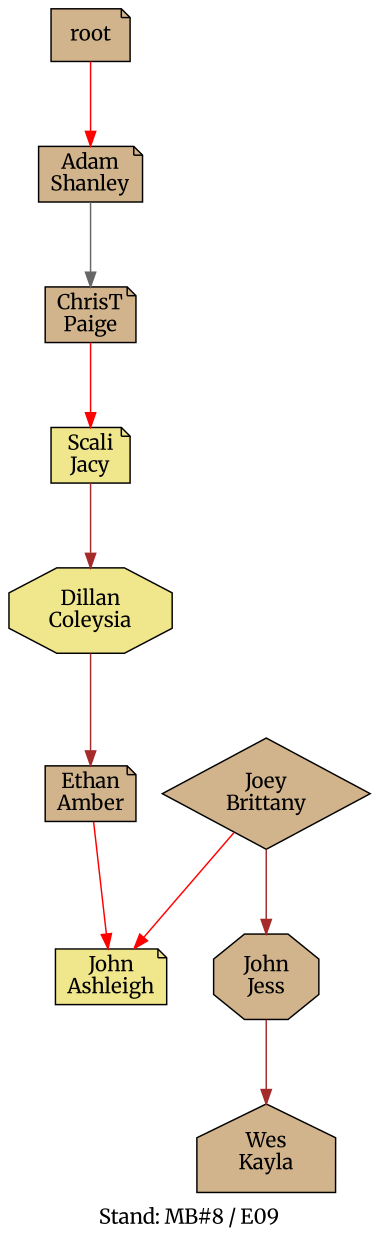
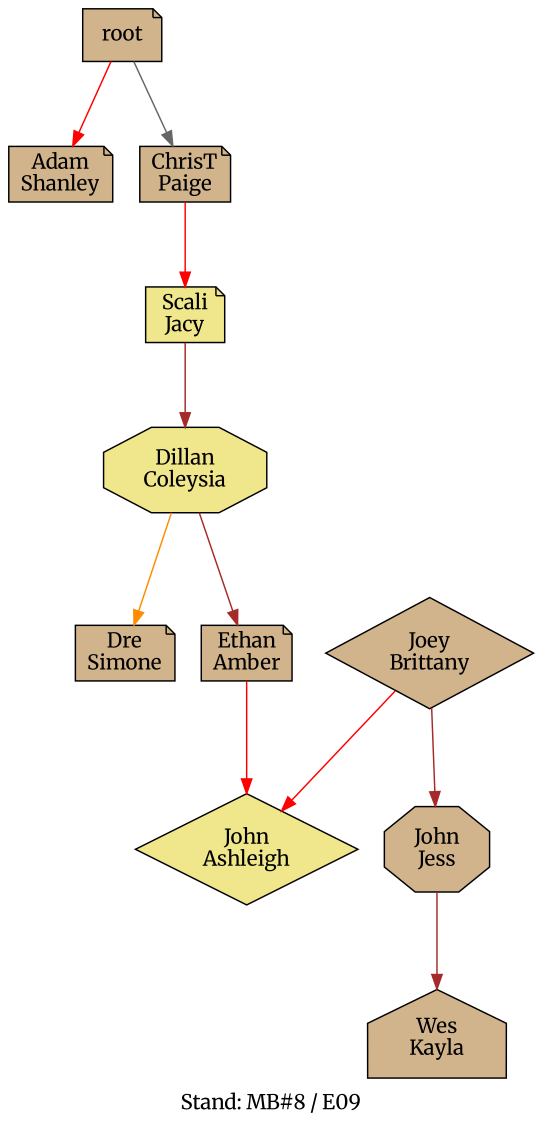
  digraph {
    fontname=Merriweather
    label="Stand: MB#8 / E09"
    labelloc=b
    ranksep=0.8
    node [fillcolor=tan fontname=Merriweather shape=note style=filled]
    edge [color=red fontname=Merriweather]
    n1 [label="Adam\nShanley"]
    n2 [label="ChrisT\nPaige"]
    n3 [fillcolor=khaki label="Scali\nJacy"]
    root
    n5 [fillcolor=khaki label="Dillan\nColeysia" shape=octagon]
+   n6 [label="Dre\nSimone"]
    n7 [label="Ethan\nAmber"]
-   n8 [fillcolor=khaki label="John\nAshleigh"]
+   n8 [fillcolor=khaki label="John\nAshleigh" shape=diamond]
    n9 [label="Joey\nBrittany" shape=diamond]
    n10 [label="John\nJess" shape=octagon]
    n11 [label="Wes\nKayla" shape=house]
-   n1 -> n2 [color=gray40]
+   root -> n2 [color=gray40]
    n2 -> n3
    n3 -> n5 [color=brown]
    root -> n1
+   n5 -> n6 [color=darkorange]
    n5 -> n7 [color=brown]
    n7 -> n8
    n9 -> n8
    n9 -> n10 [color=brown]
    n10 -> n11 [color=brown]
  }
